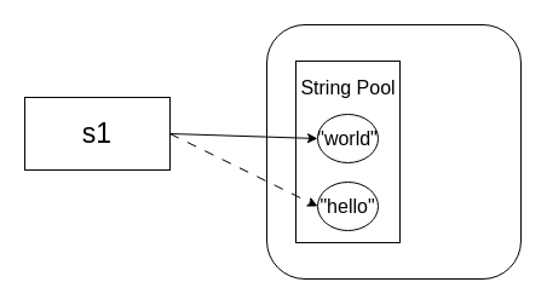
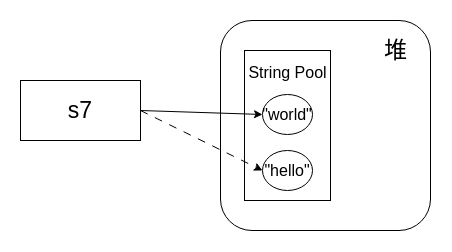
  <mxCell id="0" />
  <mxCell id="1" parent="0" />
- <mxCell id="2" value="&lt;font style=&quot;font-size: 23px;&quot;&gt;s1&lt;/font&gt;" style="rounded=0;whiteSpace=wrap;html=1;" vertex="1" parent="1"><mxGeometry x="20" y="80" width="120" height="60" as="geometry" /></mxCell>
+ <mxCell id="2" value="&lt;font style=&quot;font-size: 23px;&quot;&gt;s7&lt;/font&gt;" style="rounded=0;whiteSpace=wrap;html=1;" vertex="1" parent="1"><mxGeometry x="20" y="80" width="120" height="60" as="geometry" /></mxCell>
  <mxCell id="3" value="" style="rounded=1;whiteSpace=wrap;html=1;fontSize=23;" vertex="1" parent="1"><mxGeometry x="220" y="20" width="210" height="210" as="geometry" /></mxCell>
+ <mxCell id="4" value="堆" style="text;html=1;align=center;verticalAlign=middle;resizable=0;points=[];autosize=1;strokeColor=none;fillColor=none;fontSize=23;" vertex="1" parent="1"><mxGeometry x="370" y="30" width="50" height="40" as="geometry" /></mxCell>
  <mxCell id="5" value="" style="rounded=0;whiteSpace=wrap;html=1;fontSize=23;" vertex="1" parent="1"><mxGeometry x="244" y="50" width="86" height="150" as="geometry" /></mxCell>
  <mxCell id="6" value="&lt;font style=&quot;font-size: 16px;&quot;&gt;String Pool&lt;/font&gt;" style="text;html=1;align=center;verticalAlign=middle;resizable=0;points=[];autosize=1;strokeColor=none;fillColor=none;fontSize=23;" vertex="1" parent="1"><mxGeometry x="237" y="50" width="100" height="40" as="geometry" /></mxCell>
  <mxCell id="7" value="&quot;hello&quot;" style="ellipse;whiteSpace=wrap;html=1;fontSize=16;" vertex="1" parent="1"><mxGeometry x="262" y="150" width="50" height="40" as="geometry" /></mxCell>
  <mxCell id="8" value="&quot;world&quot;" style="ellipse;whiteSpace=wrap;html=1;fontSize=16;" vertex="1" parent="1"><mxGeometry x="262" y="94" width="50" height="40" as="geometry" /></mxCell>
  <mxCell id="9" style="rounded=0;orthogonalLoop=1;jettySize=auto;html=1;exitX=1;exitY=0.5;exitDx=0;exitDy=0;entryX=0;entryY=0.5;entryDx=0;entryDy=0;fontSize=16;dashed=1;dashPattern=8 8;" edge="1" parent="1" source="2" target="7"><mxGeometry relative="1" as="geometry" /></mxCell>
  <mxCell id="10" style="edgeStyle=none;rounded=0;orthogonalLoop=1;jettySize=auto;html=1;exitX=1;exitY=0.5;exitDx=0;exitDy=0;entryX=0;entryY=0.5;entryDx=0;entryDy=0;fontSize=16;" edge="1" parent="1" source="2" target="8"><mxGeometry relative="1" as="geometry" /></mxCell>
